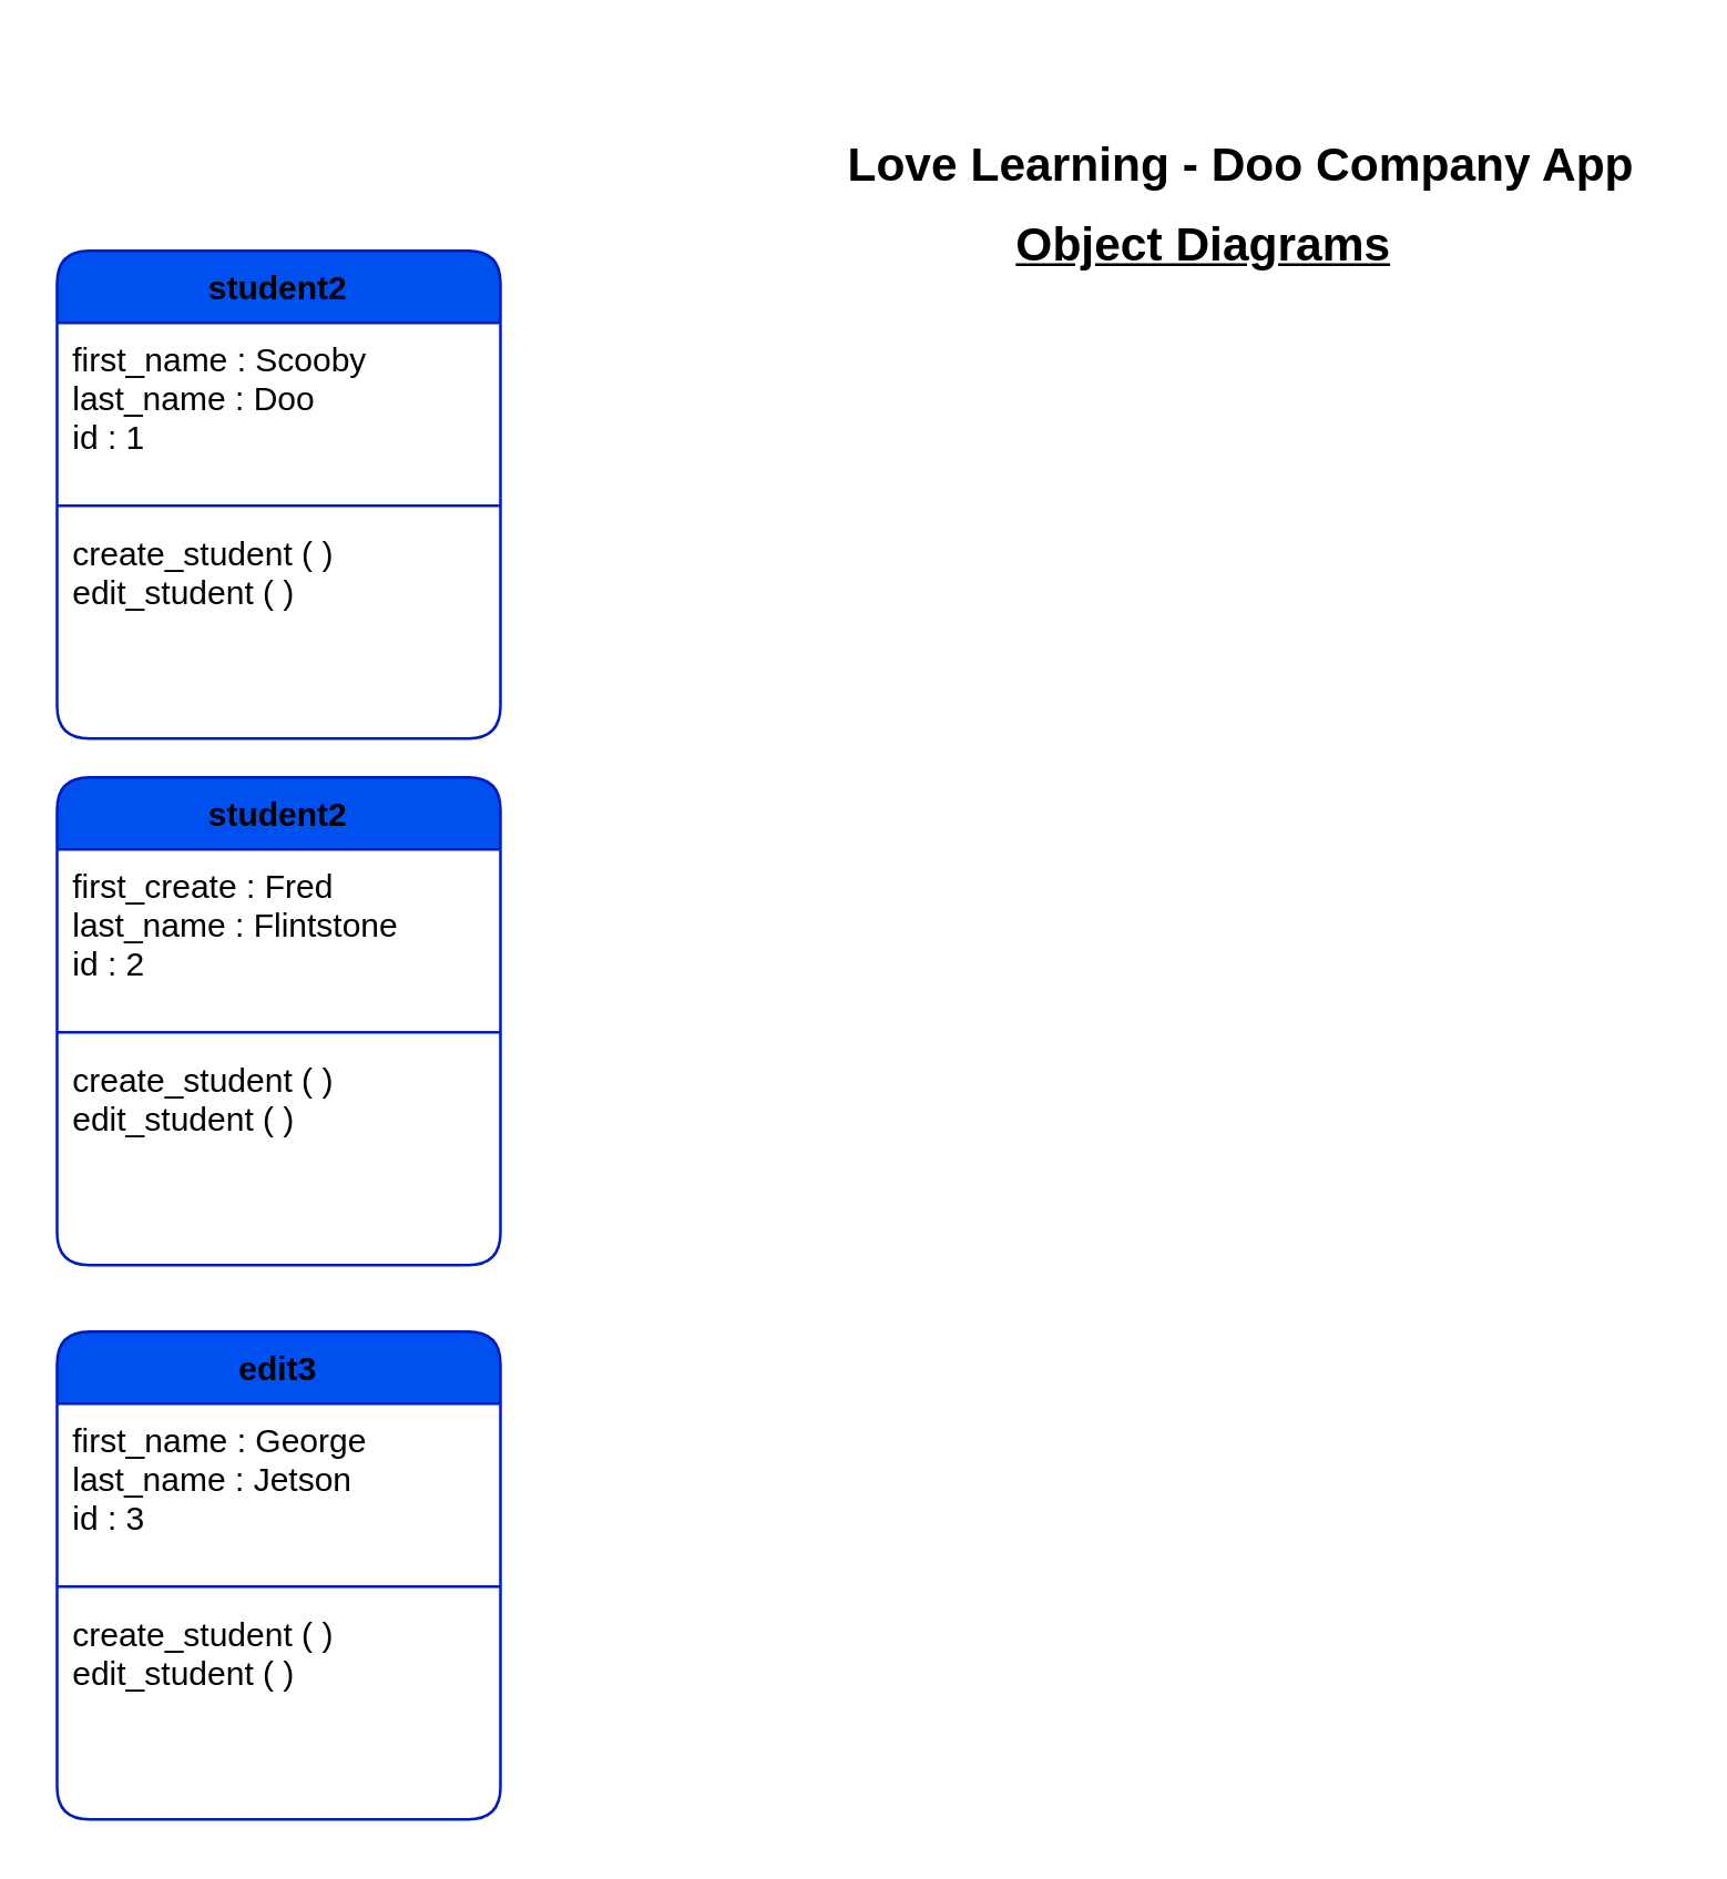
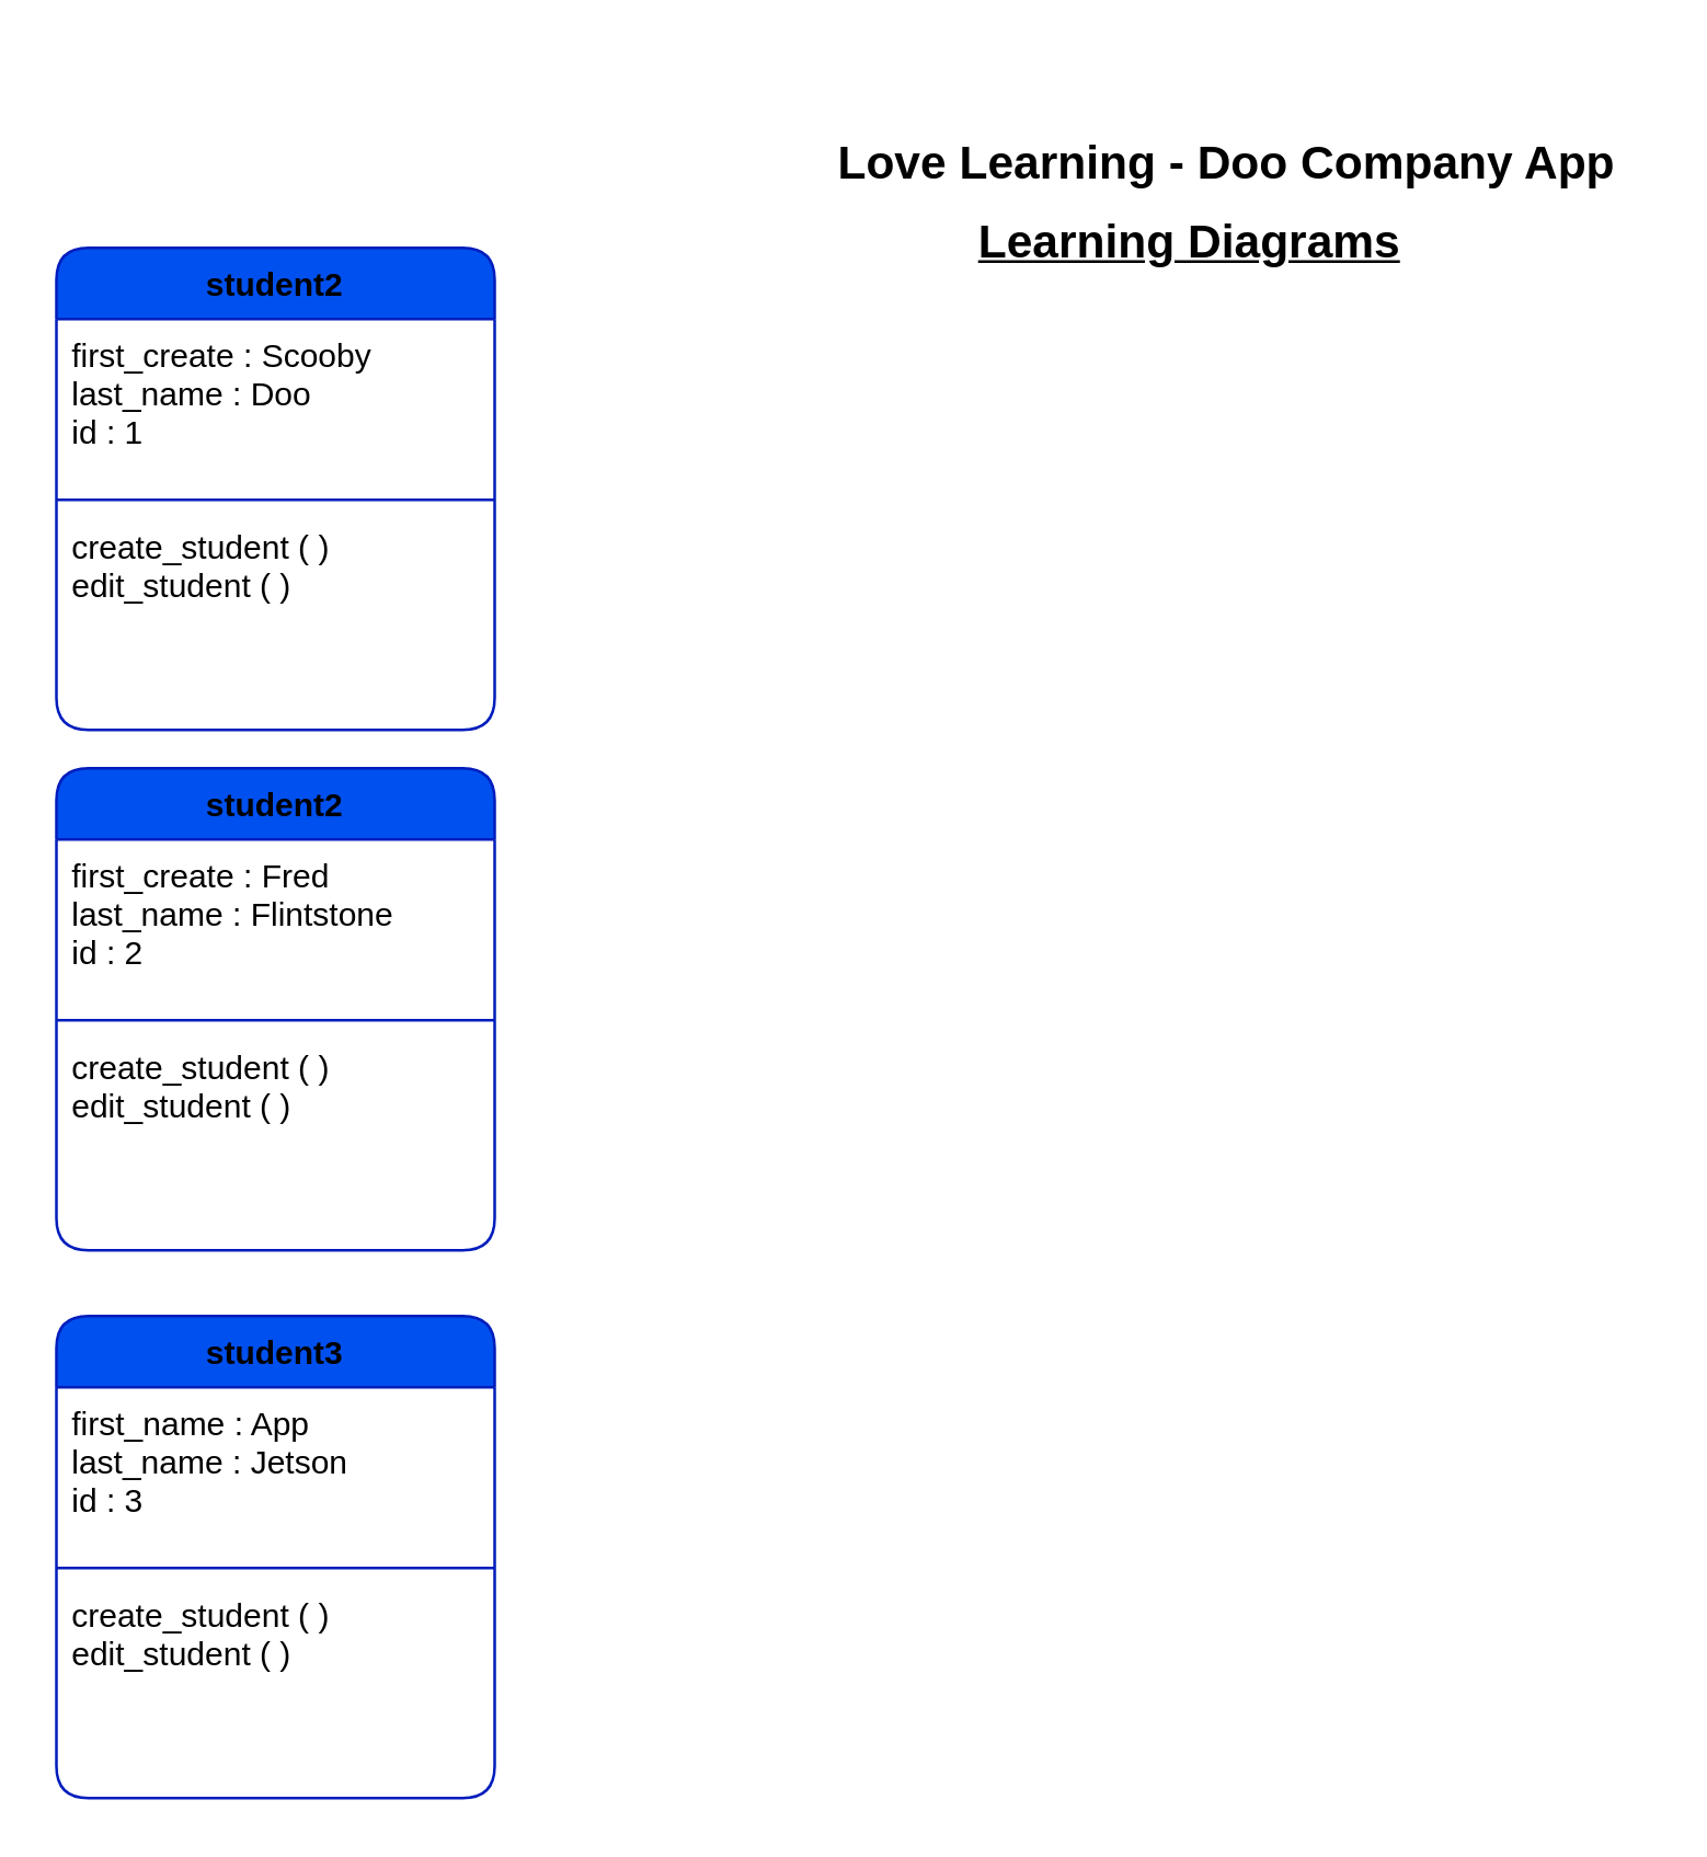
  <mxCell id="0" />
  <mxCell id="1" parent="0" />
  <mxCell id="2" value="student2" style="swimlane;fontStyle=1;align=center;verticalAlign=top;childLayout=stackLayout;horizontal=1;startSize=26;horizontalStack=0;resizeParent=1;resizeParentMax=0;resizeLast=0;collapsible=1;marginBottom=0;rounded=1;fontColor=#000000;fillColor=#0050ef;strokeColor=#001DBC;" vertex="1" parent="1"><mxGeometry x="20" y="90" width="160" height="176" as="geometry" /></mxCell>
- <mxCell id="3" value="first_name : Scooby&#10;last_name : Doo&#10;id : 1" style="text;strokeColor=none;fillColor=none;align=left;verticalAlign=top;spacingLeft=4;spacingRight=4;overflow=hidden;rotatable=0;points=[[0,0.5],[1,0.5]];portConstraint=eastwest;rounded=1;fontColor=#000000;" vertex="1" parent="2"><mxGeometry y="26" width="160" height="62" as="geometry" /></mxCell>
+ <mxCell id="3" value="first_create : Scooby&#10;last_name : Doo&#10;id : 1" style="text;strokeColor=none;fillColor=none;align=left;verticalAlign=top;spacingLeft=4;spacingRight=4;overflow=hidden;rotatable=0;points=[[0,0.5],[1,0.5]];portConstraint=eastwest;rounded=1;fontColor=#000000;" vertex="1" parent="2"><mxGeometry y="26" width="160" height="62" as="geometry" /></mxCell>
  <mxCell id="4" value="" style="line;strokeWidth=1;fillColor=none;align=left;verticalAlign=middle;spacingTop=-1;spacingLeft=3;spacingRight=3;rotatable=0;labelPosition=right;points=[];portConstraint=eastwest;strokeColor=inherit;rounded=1;fontColor=#000000;" vertex="1" parent="2"><mxGeometry y="88" width="160" height="8" as="geometry" /></mxCell>
  <mxCell id="5" value="create_student ( )&#10;edit_student ( )&#10;" style="text;strokeColor=none;fillColor=none;align=left;verticalAlign=top;spacingLeft=4;spacingRight=4;overflow=hidden;rotatable=0;points=[[0,0.5],[1,0.5]];portConstraint=eastwest;rounded=1;fontColor=#000000;" vertex="1" parent="2"><mxGeometry y="96" width="160" height="80" as="geometry" /></mxCell>
  <mxCell id="6" value="&lt;p style=&quot;line-height: 160%; font-size: 17px;&quot;&gt;Love Learning - Doo Company App&lt;/p&gt;" style="text;html=1;strokeColor=none;fillColor=none;align=center;verticalAlign=middle;whiteSpace=wrap;rounded=1;fontStyle=1;fontSize=17;fontColor=#000000;" vertex="1" parent="1"><mxGeometry x="294" y="20" width="307" height="77" as="geometry" /></mxCell>
- <mxCell id="7" value="Object Diagrams" style="text;html=1;strokeColor=none;fillColor=none;align=center;verticalAlign=middle;whiteSpace=wrap;rounded=1;fontSize=17;fontStyle=5;fontColor=#000000;" vertex="1" parent="1"><mxGeometry x="323" y="63" width="222" height="52" as="geometry" /></mxCell>
+ <mxCell id="7" value="Learning Diagrams" style="text;html=1;strokeColor=none;fillColor=none;align=center;verticalAlign=middle;whiteSpace=wrap;rounded=1;fontSize=17;fontStyle=5;fontColor=#000000;" vertex="1" parent="1"><mxGeometry x="323" y="63" width="222" height="52" as="geometry" /></mxCell>
  <mxCell id="8" value="student2" style="swimlane;fontStyle=1;align=center;verticalAlign=top;childLayout=stackLayout;horizontal=1;startSize=26;horizontalStack=0;resizeParent=1;resizeParentMax=0;resizeLast=0;collapsible=1;marginBottom=0;rounded=1;fontColor=#000000;fillColor=#0050ef;strokeColor=#001DBC;" vertex="1" parent="1"><mxGeometry x="20" y="280" width="160" height="176" as="geometry" /></mxCell>
  <mxCell id="9" value="first_create : Fred&#10;last_name : Flintstone&#10;id : 2" style="text;strokeColor=none;fillColor=none;align=left;verticalAlign=top;spacingLeft=4;spacingRight=4;overflow=hidden;rotatable=0;points=[[0,0.5],[1,0.5]];portConstraint=eastwest;rounded=1;fontColor=#000000;" vertex="1" parent="8"><mxGeometry y="26" width="160" height="62" as="geometry" /></mxCell>
  <mxCell id="10" value="" style="line;strokeWidth=1;fillColor=none;align=left;verticalAlign=middle;spacingTop=-1;spacingLeft=3;spacingRight=3;rotatable=0;labelPosition=right;points=[];portConstraint=eastwest;strokeColor=inherit;rounded=1;fontColor=#000000;" vertex="1" parent="8"><mxGeometry y="88" width="160" height="8" as="geometry" /></mxCell>
  <mxCell id="11" value="create_student ( )&#10;edit_student ( )&#10;" style="text;strokeColor=none;fillColor=none;align=left;verticalAlign=top;spacingLeft=4;spacingRight=4;overflow=hidden;rotatable=0;points=[[0,0.5],[1,0.5]];portConstraint=eastwest;rounded=1;fontColor=#000000;" vertex="1" parent="8"><mxGeometry y="96" width="160" height="80" as="geometry" /></mxCell>
- <mxCell id="12" value="edit3" style="swimlane;fontStyle=1;align=center;verticalAlign=top;childLayout=stackLayout;horizontal=1;startSize=26;horizontalStack=0;resizeParent=1;resizeParentMax=0;resizeLast=0;collapsible=1;marginBottom=0;rounded=1;fontColor=#000000;fillColor=#0050ef;strokeColor=#001DBC;" vertex="1" parent="1"><mxGeometry x="20" y="480" width="160" height="176" as="geometry" /></mxCell>
- <mxCell id="13" value="first_name : George&#10;last_name : Jetson&#10;id : 3" style="text;strokeColor=none;fillColor=none;align=left;verticalAlign=top;spacingLeft=4;spacingRight=4;overflow=hidden;rotatable=0;points=[[0,0.5],[1,0.5]];portConstraint=eastwest;rounded=1;fontColor=#000000;" vertex="1" parent="12"><mxGeometry y="26" width="160" height="62" as="geometry" /></mxCell>
+ <mxCell id="12" value="student3" style="swimlane;fontStyle=1;align=center;verticalAlign=top;childLayout=stackLayout;horizontal=1;startSize=26;horizontalStack=0;resizeParent=1;resizeParentMax=0;resizeLast=0;collapsible=1;marginBottom=0;rounded=1;fontColor=#000000;fillColor=#0050ef;strokeColor=#001DBC;" vertex="1" parent="1"><mxGeometry x="20" y="480" width="160" height="176" as="geometry" /></mxCell>
+ <mxCell id="13" value="first_name : App&#10;last_name : Jetson&#10;id : 3" style="text;strokeColor=none;fillColor=none;align=left;verticalAlign=top;spacingLeft=4;spacingRight=4;overflow=hidden;rotatable=0;points=[[0,0.5],[1,0.5]];portConstraint=eastwest;rounded=1;fontColor=#000000;" vertex="1" parent="12"><mxGeometry y="26" width="160" height="62" as="geometry" /></mxCell>
  <mxCell id="14" value="" style="line;strokeWidth=1;fillColor=none;align=left;verticalAlign=middle;spacingTop=-1;spacingLeft=3;spacingRight=3;rotatable=0;labelPosition=right;points=[];portConstraint=eastwest;strokeColor=inherit;rounded=1;fontColor=#000000;" vertex="1" parent="12"><mxGeometry y="88" width="160" height="8" as="geometry" /></mxCell>
  <mxCell id="15" value="create_student ( )&#10;edit_student ( )&#10;" style="text;strokeColor=none;fillColor=none;align=left;verticalAlign=top;spacingLeft=4;spacingRight=4;overflow=hidden;rotatable=0;points=[[0,0.5],[1,0.5]];portConstraint=eastwest;rounded=1;fontColor=#000000;" vertex="1" parent="12"><mxGeometry y="96" width="160" height="80" as="geometry" /></mxCell>
